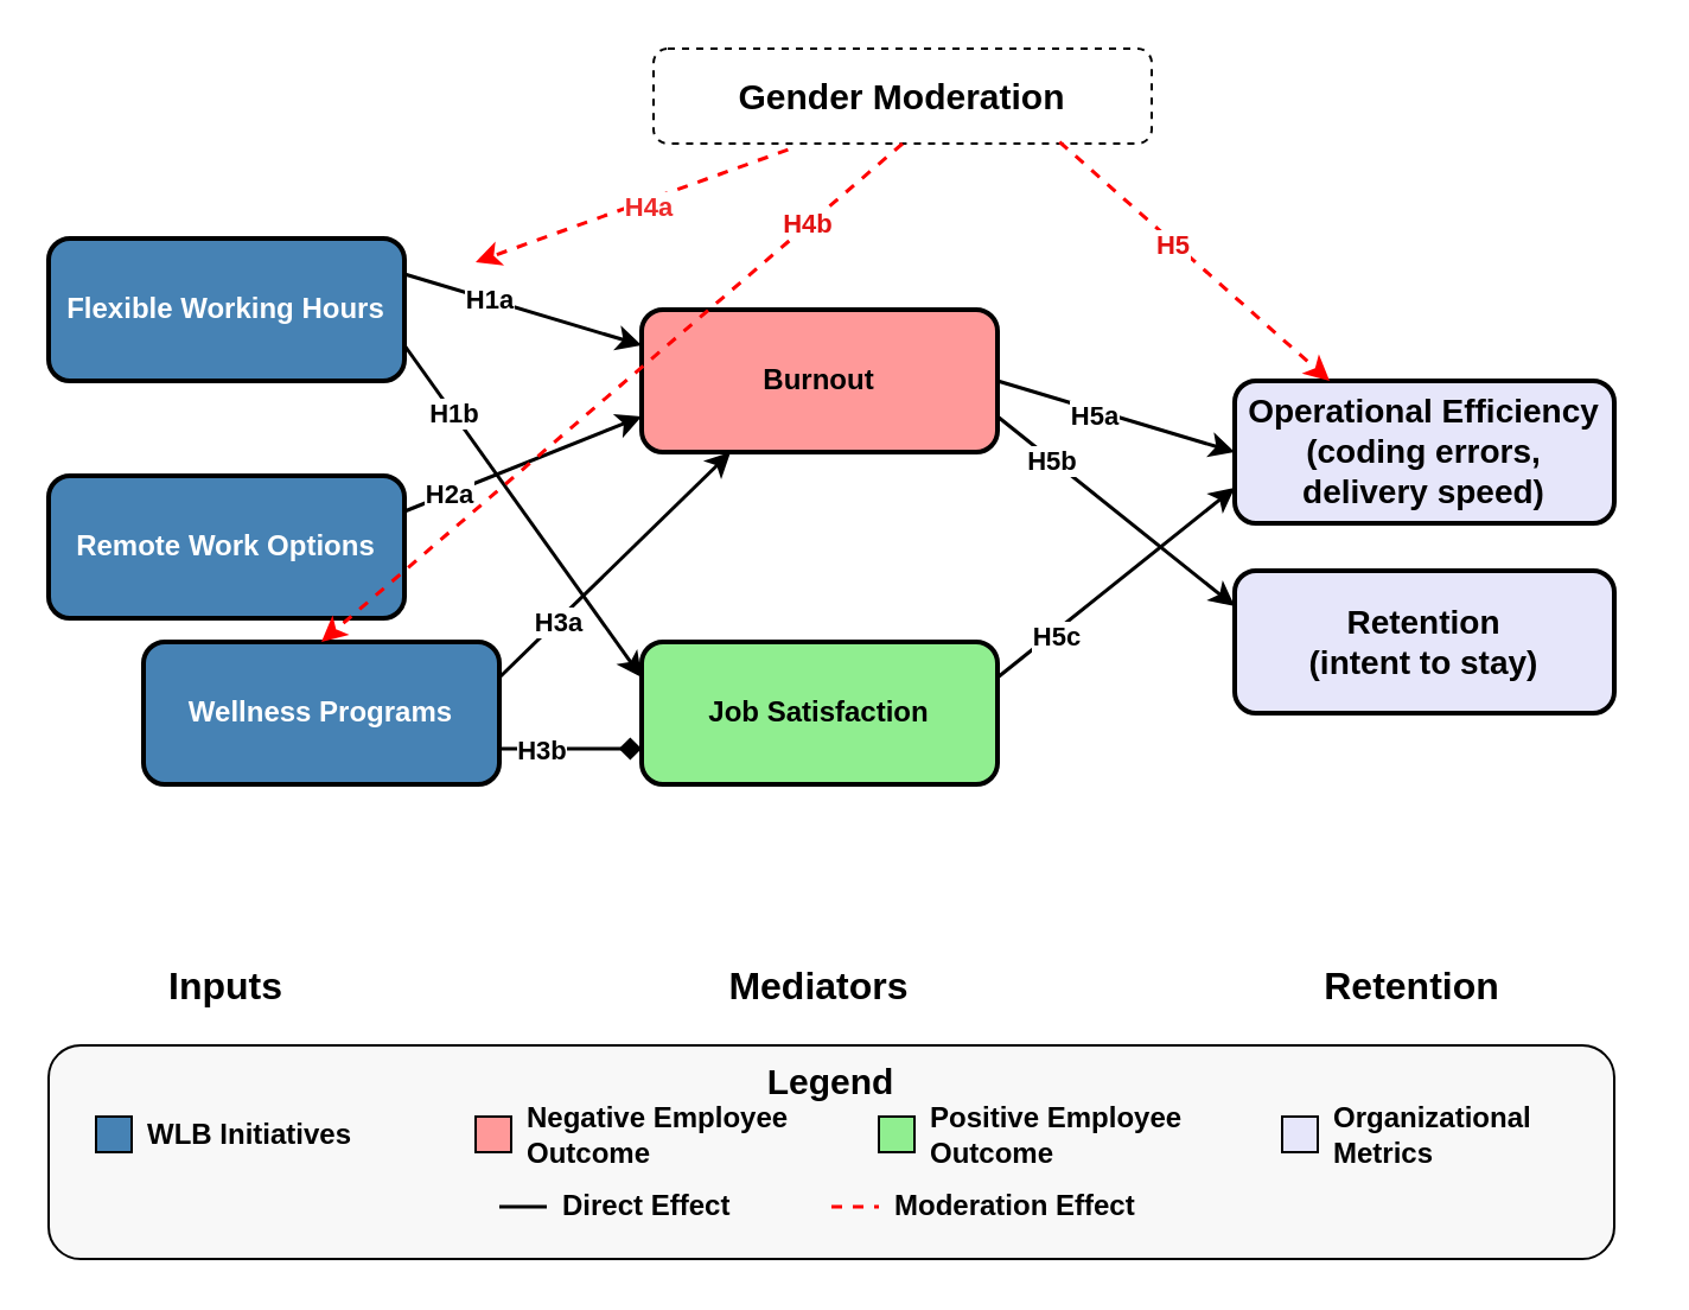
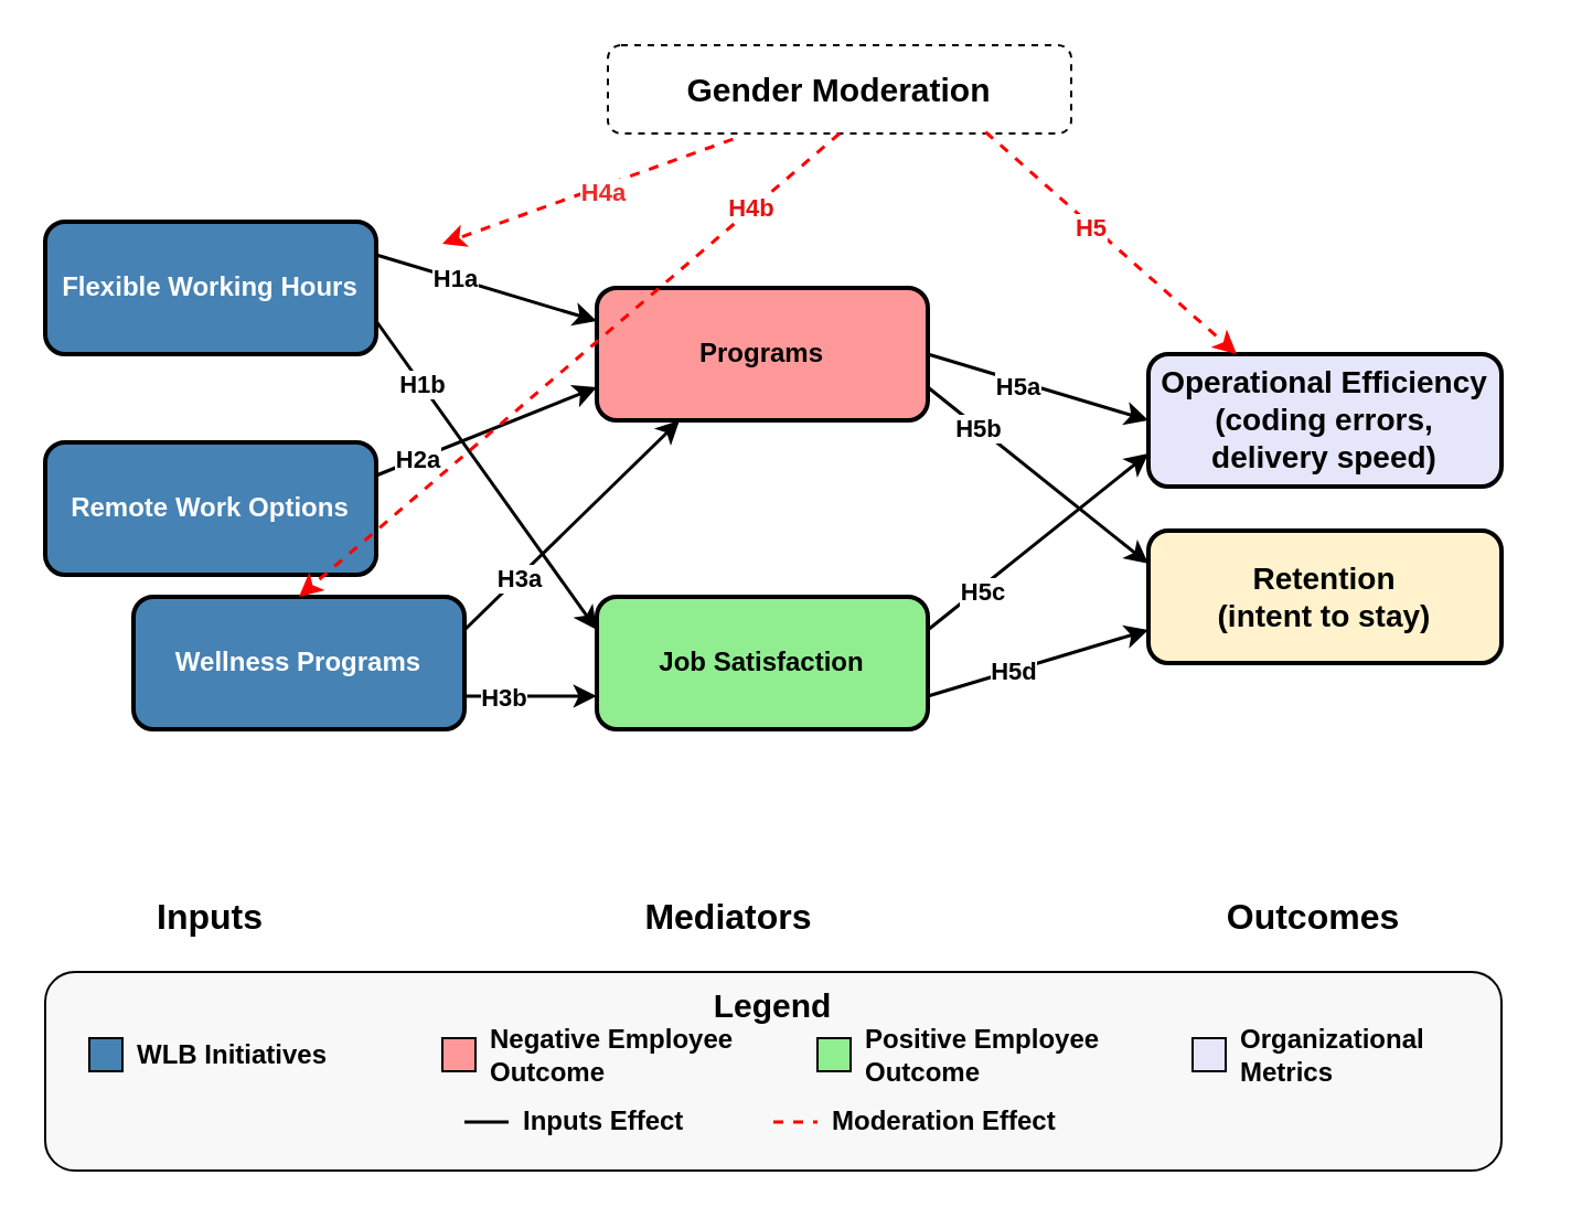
  <mxCell id="0" />
  <mxCell id="1" parent="0" />
  <mxCell id="2" value="Flexible Working Hours" style="rounded=1;whiteSpace=wrap;html=1;fillColor=#4682B4;strokeColor=#000000;strokeWidth=2;fontColor=#FFFFFF;fontStyle=1" parent="1" vertex="1"><mxGeometry x="20" y="100" width="150" height="60" as="geometry" /></mxCell>
  <mxCell id="3" value="Remote Work Options" style="rounded=1;whiteSpace=wrap;html=1;fillColor=#4682B4;strokeColor=#000000;strokeWidth=2;fontColor=#FFFFFF;fontStyle=1" parent="1" vertex="1"><mxGeometry x="20" y="200" width="150" height="60" as="geometry" /></mxCell>
  <mxCell id="4" value="Wellness Programs" style="rounded=1;whiteSpace=wrap;html=1;fillColor=#4682B4;strokeColor=#000000;strokeWidth=2;fontColor=#FFFFFF;fontStyle=1" parent="1" vertex="1"><mxGeometry x="60" y="270" width="150" height="60" as="geometry" /></mxCell>
- <mxCell id="5" value="Burnout" style="rounded=1;whiteSpace=wrap;html=1;fillColor=#FF9999;strokeColor=#000000;strokeWidth=2;fontStyle=1" parent="1" vertex="1"><mxGeometry x="270" y="130" width="150" height="60" as="geometry" /></mxCell>
+ <mxCell id="5" value="Programs" style="rounded=1;whiteSpace=wrap;html=1;fillColor=#FF9999;strokeColor=#000000;strokeWidth=2;fontStyle=1" parent="1" vertex="1"><mxGeometry x="270" y="130" width="150" height="60" as="geometry" /></mxCell>
  <mxCell id="6" value="Job Satisfaction" style="rounded=1;whiteSpace=wrap;html=1;fillColor=#90EE90;strokeColor=#000000;strokeWidth=2;fontStyle=1" parent="1" vertex="1"><mxGeometry x="270" y="270" width="150" height="60" as="geometry" /></mxCell>
  <mxCell id="7" value="Operational Efficiency&#10;(coding errors, delivery speed)" style="rounded=1;whiteSpace=wrap;html=1;fillColor=#E6E6FA;strokeColor=#000000;strokeWidth=2;fontSize=14;spacingTop=0;spacing=5;verticalAlign=middle;fontStyle=1" parent="1" vertex="1"><mxGeometry x="520" y="160" width="160" height="60" as="geometry" /></mxCell>
- <mxCell id="8" value="Retention&#10;(intent to stay)" style="rounded=1;whiteSpace=wrap;html=1;fillColor=#E6E6FA;strokeColor=#000000;strokeWidth=2;fontSize=14;spacingTop=0;spacing=5;verticalAlign=middle;fontStyle=1" parent="1" vertex="1"><mxGeometry x="520" y="240" width="160" height="60" as="geometry" /></mxCell>
+ <mxCell id="8" value="Retention&#10;(intent to stay)" style="rounded=1;whiteSpace=wrap;html=1;fillColor=#fff2cc;strokeColor=#000000;strokeWidth=2;fontSize=14;spacingTop=0;spacing=5;verticalAlign=middle;fontStyle=1;" parent="1" vertex="1"><mxGeometry x="520" y="240" width="160" height="60" as="geometry" /></mxCell>
  <mxCell id="9" value="Gender Moderation" style="rounded=1;whiteSpace=wrap;html=1;fillColor=none;strokeColor=#000000;strokeWidth=1;dashed=1;fontStyle=1;fontSize=15;align=center;" parent="1" vertex="1"><mxGeometry x="275" y="20" width="210" height="40" as="geometry" /></mxCell>
  <mxCell id="10" value="Inputs" style="text;html=1;strokeColor=none;fillColor=none;align=center;verticalAlign=middle;whiteSpace=wrap;rounded=0;fontSize=16;fontStyle=1" parent="1" vertex="1"><mxGeometry x="45" y="400" width="100" height="30" as="geometry" /></mxCell>
- <mxCell id="11" value="Mediators" style="text;html=1;strokeColor=none;fillColor=none;align=center;verticalAlign=middle;whiteSpace=wrap;rounded=0;fontSize=16;fontStyle=1" parent="1" vertex="1"><mxGeometry x="295" y="400" width="100" height="30" as="geometry" /></mxCell>
- <mxCell id="12" value="Retention" style="text;html=1;strokeColor=none;fillColor=none;align=center;verticalAlign=middle;whiteSpace=wrap;rounded=0;fontSize=16;fontStyle=1" parent="1" vertex="1"><mxGeometry x="545" y="400" width="100" height="30" as="geometry" /></mxCell>
+ <mxCell id="11" value="Mediators" style="text;html=1;strokeColor=none;fillColor=none;align=center;verticalAlign=middle;whiteSpace=wrap;rounded=0;fontSize=16;fontStyle=1" parent="1" vertex="1"><mxGeometry x="280" y="400" width="100" height="30" as="geometry" /></mxCell>
+ <mxCell id="12" value="Outcomes" style="text;html=1;strokeColor=none;fillColor=none;align=center;verticalAlign=middle;whiteSpace=wrap;rounded=0;fontSize=16;fontStyle=1" parent="1" vertex="1"><mxGeometry x="545" y="400" width="100" height="30" as="geometry" /></mxCell>
  <mxCell id="13" value="Legend" style="rounded=1;whiteSpace=wrap;html=1;fillColor=#F8F8F8;strokeColor=#000000;strokeWidth=1;fontStyle=1;verticalAlign=top;fontSize=15;" parent="1" vertex="1"><mxGeometry x="20" y="440" width="660" height="90" as="geometry" /></mxCell>
  <mxCell id="14" style="rounded=0;orthogonalLoop=1;jettySize=auto;html=1;exitX=1;exitY=0.25;exitDx=0;exitDy=0;entryX=0;entryY=0.25;entryDx=0;entryDy=0;strokeWidth=1.5;fontStyle=1" parent="1" source="2" target="5" edge="1"><mxGeometry relative="1" as="geometry" /></mxCell>
  <mxCell id="15" value="H1a" style="edgeLabel;html=1;align=center;verticalAlign=middle;resizable=0;points=[];fontStyle=1" vertex="1" connectable="0" parent="14"><mxGeometry x="-0.29" relative="1" as="geometry"><mxPoint as="offset" /></mxGeometry></mxCell>
  <mxCell id="16" style="rounded=0;orthogonalLoop=1;jettySize=auto;html=1;exitX=1;exitY=0.75;exitDx=0;exitDy=0;entryX=0;entryY=0.25;entryDx=0;entryDy=0;strokeWidth=1.5;fontStyle=1" parent="1" source="2" target="6" edge="1"><mxGeometry relative="1" as="geometry" /></mxCell>
  <mxCell id="17" value="H1b" style="edgeLabel;html=1;align=center;verticalAlign=middle;resizable=0;points=[];fontStyle=1" vertex="1" connectable="0" parent="16"><mxGeometry x="-0.593" relative="1" as="geometry"><mxPoint as="offset" /></mxGeometry></mxCell>
  <mxCell id="18" style="rounded=0;orthogonalLoop=1;jettySize=auto;html=1;exitX=1;exitY=0.25;exitDx=0;exitDy=0;entryX=0;entryY=0.75;entryDx=0;entryDy=0;strokeWidth=1.5;fontStyle=1" parent="1" source="3" target="5" edge="1"><mxGeometry relative="1" as="geometry" /></mxCell>
  <mxCell id="19" value="H2a" style="edgeLabel;html=1;align=center;verticalAlign=middle;resizable=0;points=[];fontStyle=1" vertex="1" connectable="0" parent="18"><mxGeometry x="-0.635" relative="1" as="geometry"><mxPoint as="offset" /></mxGeometry></mxCell>
  <mxCell id="20" style="rounded=0;orthogonalLoop=1;jettySize=auto;html=1;exitX=1;exitY=0.25;exitDx=0;exitDy=0;entryX=0.25;entryY=1;entryDx=0;entryDy=0;strokeWidth=1.5;fontStyle=1" parent="1" source="4" target="5" edge="1"><mxGeometry relative="1" as="geometry" /></mxCell>
  <mxCell id="21" value="H3a" style="edgeLabel;html=1;align=center;verticalAlign=middle;resizable=0;points=[];fontStyle=1" vertex="1" connectable="0" parent="20"><mxGeometry x="-0.507" relative="1" as="geometry"><mxPoint as="offset" /></mxGeometry></mxCell>
- <mxCell id="22" style="rounded=0;orthogonalLoop=1;jettySize=auto;html=1;exitX=1;exitY=0.75;exitDx=0;exitDy=0;entryX=0;entryY=0.75;entryDx=0;entryDy=0;strokeWidth=1.5;fontStyle=1;endArrow=diamond;" parent="1" source="4" target="6" edge="1"><mxGeometry relative="1" as="geometry" /></mxCell>
+ <mxCell id="22" style="rounded=0;orthogonalLoop=1;jettySize=auto;html=1;exitX=1;exitY=0.75;exitDx=0;exitDy=0;entryX=0;entryY=0.75;entryDx=0;entryDy=0;strokeWidth=1.5;fontStyle=1" parent="1" source="4" target="6" edge="1"><mxGeometry relative="1" as="geometry" /></mxCell>
  <mxCell id="23" value="H3b" style="edgeLabel;html=1;align=center;verticalAlign=middle;resizable=0;points=[];fontStyle=1" vertex="1" connectable="0" parent="22"><mxGeometry x="-0.45" relative="1" as="geometry"><mxPoint as="offset" /></mxGeometry></mxCell>
  <mxCell id="24" style="rounded=0;orthogonalLoop=1;jettySize=auto;html=1;exitX=1;exitY=0.5;exitDx=0;exitDy=0;entryX=0;entryY=0.5;entryDx=0;entryDy=0;strokeWidth=1.5;fontStyle=1" parent="1" source="5" target="7" edge="1"><mxGeometry relative="1" as="geometry" /></mxCell>
  <mxCell id="25" value="H5a" style="edgeLabel;html=1;align=center;verticalAlign=middle;resizable=0;points=[];fontStyle=1" vertex="1" connectable="0" parent="24"><mxGeometry x="-0.167" y="-2" relative="1" as="geometry"><mxPoint as="offset" /></mxGeometry></mxCell>
  <mxCell id="26" style="rounded=0;orthogonalLoop=1;jettySize=auto;html=1;exitX=1;exitY=0.75;exitDx=0;exitDy=0;entryX=0;entryY=0.25;entryDx=0;entryDy=0;strokeWidth=1.5;fontStyle=1" parent="1" source="5" target="8" edge="1"><mxGeometry relative="1" as="geometry" /></mxCell>
  <mxCell id="27" value="H5b" style="edgeLabel;html=1;align=center;verticalAlign=middle;resizable=0;points=[];fontStyle=1" vertex="1" connectable="0" parent="26"><mxGeometry x="-0.541" y="-1" relative="1" as="geometry"><mxPoint as="offset" /></mxGeometry></mxCell>
  <mxCell id="28" style="rounded=0;orthogonalLoop=1;jettySize=auto;html=1;exitX=1;exitY=0.25;exitDx=0;exitDy=0;entryX=0;entryY=0.75;entryDx=0;entryDy=0;strokeWidth=1.5;fontStyle=1" parent="1" source="6" target="7" edge="1"><mxGeometry relative="1" as="geometry" /></mxCell>
  <mxCell id="29" value="H5c" style="edgeLabel;html=1;align=center;verticalAlign=middle;resizable=0;points=[];fontStyle=1" vertex="1" connectable="0" parent="28"><mxGeometry x="-0.527" y="-1" relative="1" as="geometry"><mxPoint as="offset" /></mxGeometry></mxCell>
+ <mxCell id="30" style="rounded=0;orthogonalLoop=1;jettySize=auto;html=1;exitX=1;exitY=0.75;exitDx=0;exitDy=0;entryX=0;entryY=0.75;entryDx=0;entryDy=0;strokeWidth=1.5;fontStyle=1" parent="1" source="6" target="8" edge="1"><mxGeometry relative="1" as="geometry" /></mxCell>
+ <mxCell id="31" value="H5d" style="edgeLabel;html=1;align=center;verticalAlign=middle;resizable=0;points=[];fontStyle=1" vertex="1" connectable="0" parent="30"><mxGeometry x="-0.236" relative="1" as="geometry"><mxPoint as="offset" /></mxGeometry></mxCell>
  <mxCell id="32" style="rounded=0;orthogonalLoop=1;jettySize=auto;html=1;exitX=0.27;exitY=1.064;exitDx=0;exitDy=0;strokeWidth=1.5;strokeColor=#FF0000;dashed=1;exitPerimeter=0;fontColor=light-dark(#ee2b2b, #ededed);fontStyle=1" parent="1" source="9" edge="1"><mxGeometry relative="1" as="geometry"><mxPoint x="200" y="110" as="targetPoint" /></mxGeometry></mxCell>
  <mxCell id="33" value="H4a" style="edgeLabel;html=1;align=center;verticalAlign=middle;resizable=0;points=[];fontColor=light-dark(#ee2b2b, #ededed);fontStyle=1" vertex="1" connectable="0" parent="32"><mxGeometry x="-0.087" y="2" relative="1" as="geometry"><mxPoint as="offset" /></mxGeometry></mxCell>
  <mxCell id="34" style="rounded=0;orthogonalLoop=1;jettySize=auto;html=1;exitX=0.5;exitY=1;exitDx=0;exitDy=0;entryX=0.5;entryY=0;entryDx=0;entryDy=0;strokeWidth=1.5;strokeColor=#FF0000;dashed=1;fontStyle=1" parent="1" source="9" target="4" edge="1"><mxGeometry relative="1" as="geometry" /></mxCell>
  <mxCell id="35" value="H4b" style="edgeLabel;html=1;align=center;verticalAlign=middle;resizable=0;points=[];fontColor=#E21212;fontStyle=1" vertex="1" connectable="0" parent="34"><mxGeometry x="-0.671" y="-1" relative="1" as="geometry"><mxPoint as="offset" /></mxGeometry></mxCell>
  <mxCell id="36" style="rounded=0;orthogonalLoop=1;jettySize=auto;html=1;exitX=0.815;exitY=0.982;exitDx=0;exitDy=0;strokeWidth=1.5;strokeColor=#FF0000;dashed=1;entryX=0.25;entryY=0;entryDx=0;entryDy=0;exitPerimeter=0;fontStyle=1" parent="1" source="9" edge="1" target="7"><mxGeometry relative="1" as="geometry"><mxPoint x="500" y="110" as="targetPoint" /></mxGeometry></mxCell>
  <mxCell id="37" value="&lt;font style=&quot;color: rgb(226, 18, 18);&quot;&gt;H5&lt;/font&gt;" style="edgeLabel;html=1;align=center;verticalAlign=middle;resizable=0;points=[];fontStyle=1" vertex="1" connectable="0" parent="36"><mxGeometry x="-0.163" y="-1" relative="1" as="geometry"><mxPoint as="offset" /></mxGeometry></mxCell>
  <mxCell id="38" value="" style="group" vertex="1" connectable="0" parent="1"><mxGeometry x="40" y="470" width="120" height="15" as="geometry" /></mxCell>
  <mxCell id="39" value="" style="whiteSpace=wrap;html=1;aspect=fixed;fillColor=#4682B4;fontStyle=1" parent="38" vertex="1"><mxGeometry width="15" height="15" as="geometry" /></mxCell>
  <mxCell id="40" value="WLB Initiatives" style="text;html=1;strokeColor=none;fillColor=none;align=left;verticalAlign=middle;whiteSpace=wrap;rounded=0;fontSize=12;fontStyle=1" parent="38" vertex="1"><mxGeometry x="20" width="100" height="15" as="geometry" /></mxCell>
  <mxCell id="41" value="" style="group" vertex="1" connectable="0" parent="1"><mxGeometry x="200" y="470" width="180" height="15" as="geometry" /></mxCell>
  <mxCell id="42" value="" style="whiteSpace=wrap;html=1;aspect=fixed;fillColor=#FF9999;fontStyle=1" parent="41" vertex="1"><mxGeometry width="15" height="15" as="geometry" /></mxCell>
  <mxCell id="43" value="Negative Employee Outcome" style="text;html=1;strokeColor=none;fillColor=none;align=left;verticalAlign=middle;whiteSpace=wrap;rounded=0;fontSize=12;fontStyle=1" parent="41" vertex="1"><mxGeometry x="20" width="160" height="15" as="geometry" /></mxCell>
  <mxCell id="44" value="" style="group" vertex="1" connectable="0" parent="1"><mxGeometry x="370" y="470" width="170" height="15" as="geometry" /></mxCell>
  <mxCell id="45" value="" style="whiteSpace=wrap;html=1;aspect=fixed;fillColor=#90EE90;fontStyle=1" parent="44" vertex="1"><mxGeometry width="15" height="15" as="geometry" /></mxCell>
  <mxCell id="46" value="Positive Employee Outcome" style="text;html=1;strokeColor=none;fillColor=none;align=left;verticalAlign=middle;whiteSpace=wrap;rounded=0;fontSize=12;fontStyle=1" parent="44" vertex="1"><mxGeometry x="20" width="150" height="15" as="geometry" /></mxCell>
  <mxCell id="47" value="" style="group" vertex="1" connectable="0" parent="1"><mxGeometry x="540" y="470" width="150" height="15" as="geometry" /></mxCell>
  <mxCell id="48" value="" style="whiteSpace=wrap;html=1;aspect=fixed;fillColor=#E6E6FA;fontStyle=1" parent="47" vertex="1"><mxGeometry width="15" height="15" as="geometry" /></mxCell>
  <mxCell id="49" value="Organizational Metrics" style="text;html=1;strokeColor=none;fillColor=none;align=left;verticalAlign=middle;whiteSpace=wrap;rounded=0;fontSize=12;fontStyle=1" parent="47" vertex="1"><mxGeometry x="20" width="130" height="15" as="geometry" /></mxCell>
  <mxCell id="50" value="" style="group" vertex="1" connectable="0" parent="1"><mxGeometry x="350" y="500" width="135" height="15" as="geometry" /></mxCell>
  <mxCell id="51" value="" style="endArrow=none;html=1;rounded=0;strokeWidth=1.5;strokeColor=#FF0000;dashed=1;fontStyle=1" parent="50" edge="1"><mxGeometry width="50" height="50" relative="1" as="geometry"><mxPoint y="8" as="sourcePoint" /><mxPoint x="20" y="8" as="targetPoint" /></mxGeometry></mxCell>
  <mxCell id="52" value="Moderation Effect" style="text;html=1;strokeColor=none;fillColor=none;align=left;verticalAlign=middle;whiteSpace=wrap;rounded=0;fontSize=12;fontStyle=1" parent="50" vertex="1"><mxGeometry x="25" width="110" height="15" as="geometry" /></mxCell>
  <mxCell id="53" value="" style="group" vertex="1" connectable="0" parent="1"><mxGeometry x="210" y="500" width="115" height="15" as="geometry" /></mxCell>
  <mxCell id="54" value="" style="endArrow=none;html=1;rounded=0;strokeWidth=1.5;strokeColor=#000000;fontStyle=1" parent="53" edge="1"><mxGeometry width="50" height="50" relative="1" as="geometry"><mxPoint y="8" as="sourcePoint" /><mxPoint x="20" y="8" as="targetPoint" /></mxGeometry></mxCell>
- <mxCell id="55" value="Direct Effect" style="text;html=1;strokeColor=none;fillColor=none;align=left;verticalAlign=middle;whiteSpace=wrap;rounded=0;fontSize=12;fontStyle=1" parent="53" vertex="1"><mxGeometry x="25" width="90" height="15" as="geometry" /></mxCell>
+ <mxCell id="55" value="Inputs Effect" style="text;html=1;strokeColor=none;fillColor=none;align=left;verticalAlign=middle;whiteSpace=wrap;rounded=0;fontSize=12;fontStyle=1" parent="53" vertex="1"><mxGeometry x="25" width="90" height="15" as="geometry" /></mxCell>
